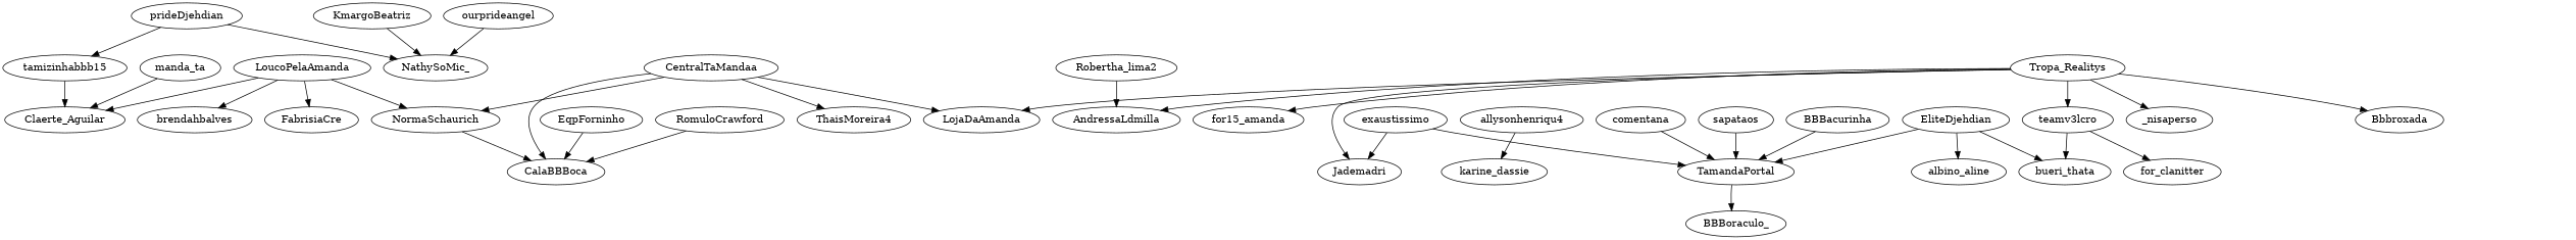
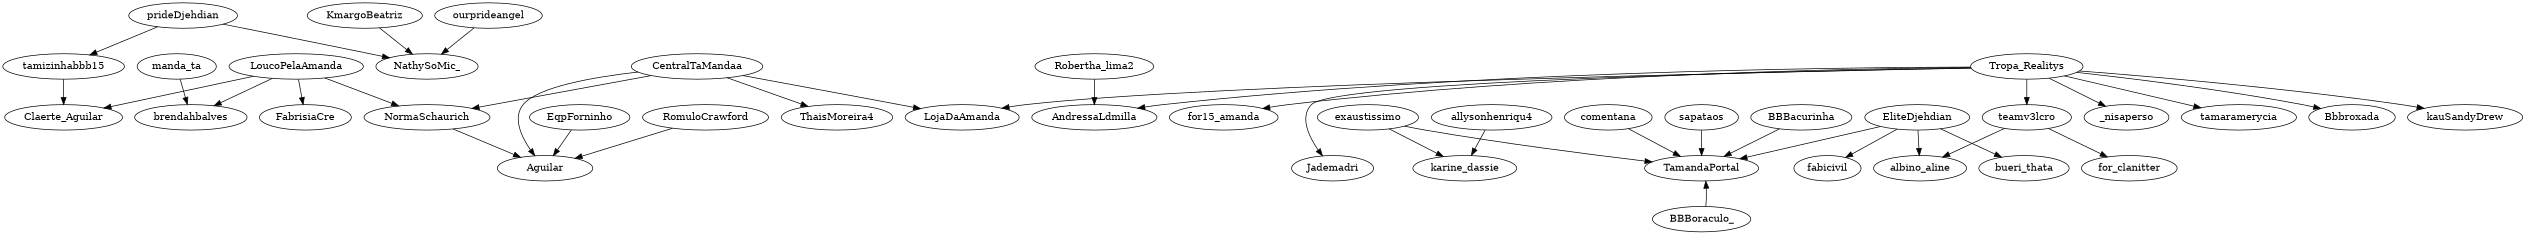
  strict digraph {
    LoucoPelaAmanda
    Claerte_Aguilar
    brendahbalves
    FabrisiaCre
    NormaSchaurich
-   CalaBBBoca
+   CalaBBBoca [label=Aguilar]
    exaustissimo
    TamandaPortal
    karine_dassie
    Tropa_Realitys
    Bbbroxada
    AndressaLdmilla
+   kauSandyDrew
    n14 [label=for15_amanda]
    teamv3lcro
    _nisaperso
    LojaDaAmanda
    Jademadri
+   tamaramerycia
    albino_aline
    for_clanitter
    Robertha_lima2
    EqpForninho
    RomuloCrawford
    EliteDjehdian
+   fabicivil
    bueri_thata
    comentana
    CentralTaMandaa
    ThaisMoreira4
    sapataos
    BBBoraculo_
    ourprideangel
    NathySoMic_
    BBBacurinha
    allysonhenriqu4
    KmargoBeatriz
    manda_ta
    tamizinhabbb15
    prideDjehdian
    LoucoPelaAmanda -> Claerte_Aguilar
    LoucoPelaAmanda -> brendahbalves
    LoucoPelaAmanda -> FabrisiaCre
    LoucoPelaAmanda -> NormaSchaurich
    NormaSchaurich -> CalaBBBoca
    exaustissimo -> TamandaPortal
-   exaustissimo -> Jademadri
+   exaustissimo -> karine_dassie
    Tropa_Realitys -> Bbbroxada
    Tropa_Realitys -> AndressaLdmilla
+   Tropa_Realitys -> kauSandyDrew
    Tropa_Realitys -> n14
    Tropa_Realitys -> teamv3lcro
    Tropa_Realitys -> _nisaperso
    Tropa_Realitys -> LojaDaAmanda
    Tropa_Realitys -> Jademadri
-   teamv3lcro -> bueri_thata
+   Tropa_Realitys -> tamaramerycia
+   teamv3lcro -> albino_aline
    teamv3lcro -> for_clanitter
    Robertha_lima2 -> AndressaLdmilla
    EqpForninho -> CalaBBBoca
    RomuloCrawford -> CalaBBBoca
    EliteDjehdian -> TamandaPortal
    EliteDjehdian -> albino_aline
+   EliteDjehdian -> fabicivil
    EliteDjehdian -> bueri_thata
    comentana -> TamandaPortal
    CentralTaMandaa -> NormaSchaurich
    CentralTaMandaa -> CalaBBBoca
    CentralTaMandaa -> LojaDaAmanda
    CentralTaMandaa -> ThaisMoreira4
    sapataos -> TamandaPortal
-   TamandaPortal -> BBBoraculo_
+   BBBoraculo_ -> TamandaPortal
    ourprideangel -> NathySoMic_
    BBBacurinha -> TamandaPortal
    allysonhenriqu4 -> karine_dassie
    KmargoBeatriz -> NathySoMic_
-   manda_ta -> Claerte_Aguilar
+   manda_ta -> brendahbalves
    tamizinhabbb15 -> Claerte_Aguilar
    prideDjehdian -> NathySoMic_
    prideDjehdian -> tamizinhabbb15
  }
